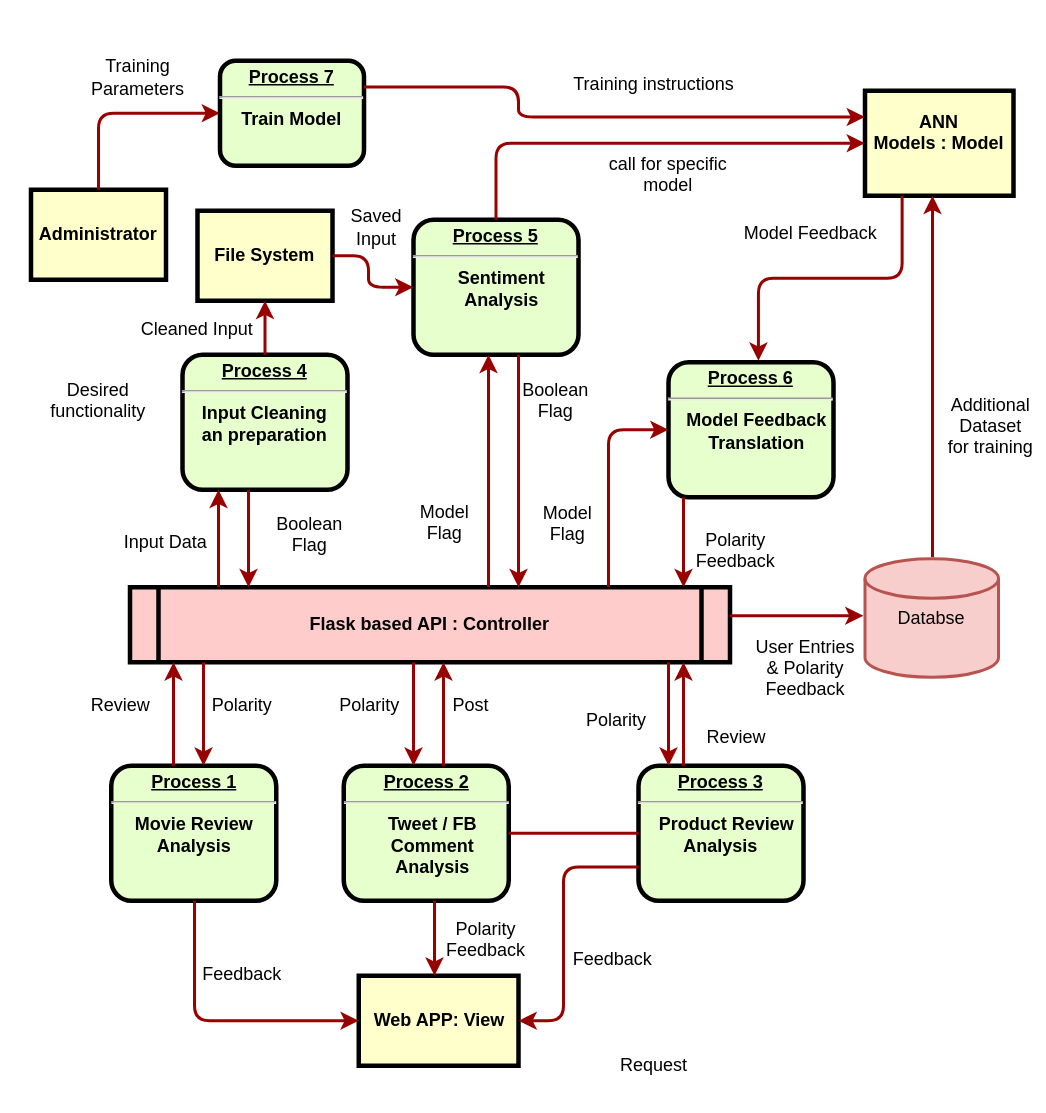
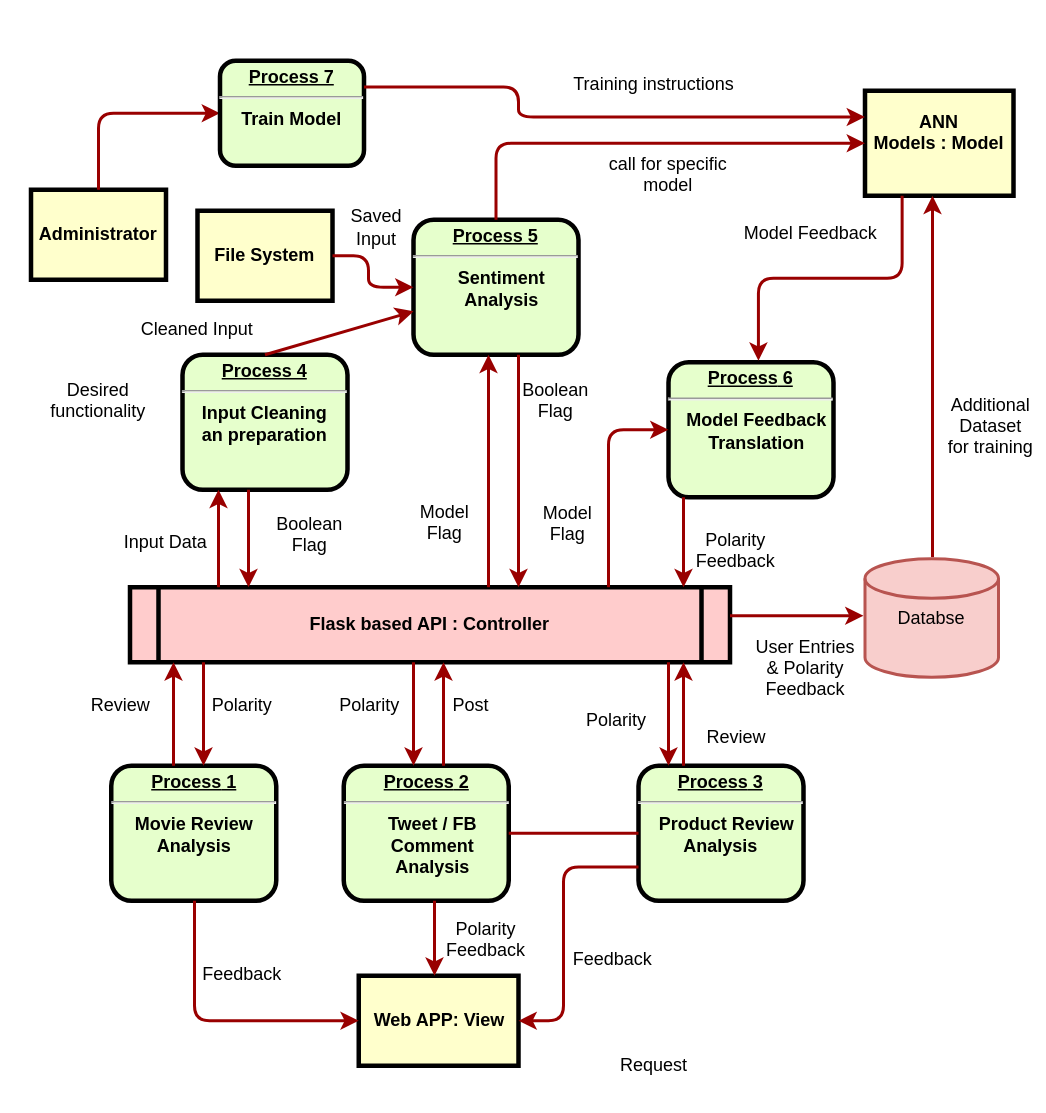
  <mxCell id="0" />
  <mxCell id="1" parent="0" />
  <mxCell id="2" value="&lt;p style=&quot;margin: 0px ; margin-top: 4px ; text-align: center ; text-decoration: underline&quot;&gt;&lt;strong&gt;Process 4&lt;br&gt;&lt;/strong&gt;&lt;/p&gt;&lt;hr&gt;&lt;div&gt;Input Cleaning&lt;/div&gt;&lt;div&gt;an preparation&lt;br&gt;&lt;/div&gt;" style="verticalAlign=middle;align=center;overflow=fill;fontSize=12;fontFamily=Helvetica;html=1;rounded=1;fontStyle=1;strokeWidth=3;fillColor=#E6FFCC" parent="1" vertex="1"><mxGeometry x="121" y="236" width="110" height="90" as="geometry" /></mxCell>
  <mxCell id="3" value="File System" style="whiteSpace=wrap;align=center;verticalAlign=middle;fontStyle=1;strokeWidth=3;fillColor=#FFFFCC" parent="1" vertex="1"><mxGeometry x="131" y="140" width="90" height="60" as="geometry" /></mxCell>
  <mxCell id="4" value="Administrator" style="whiteSpace=wrap;align=center;verticalAlign=middle;fontStyle=1;strokeWidth=3;fillColor=#FFFFCC" parent="1" vertex="1"><mxGeometry x="20" y="126" width="90" height="60" as="geometry" /></mxCell>
  <mxCell id="5" value="Flask based API : Controller" style="shape=process;whiteSpace=wrap;align=center;verticalAlign=middle;size=0.048;fontStyle=1;strokeWidth=3;fillColor=#FFCCCC" parent="1" vertex="1"><mxGeometry x="86" y="391" width="400" height="50" as="geometry" /></mxCell>
  <mxCell id="6" value="&lt;p style=&quot;margin: 0px ; margin-top: 4px ; text-align: center ; text-decoration: underline&quot;&gt;&lt;strong&gt;Process 5&lt;br&gt;&lt;/strong&gt;&lt;/p&gt;&lt;hr&gt;&lt;p style=&quot;margin: 0px ; margin-left: 8px&quot;&gt;Sentiment &lt;br&gt;&lt;/p&gt;&lt;p style=&quot;margin: 0px ; margin-left: 8px&quot;&gt;Analysis&lt;/p&gt;" style="verticalAlign=middle;align=center;overflow=fill;fontSize=12;fontFamily=Helvetica;html=1;rounded=1;fontStyle=1;strokeWidth=3;fillColor=#E6FFCC" parent="1" vertex="1"><mxGeometry x="275" y="146" width="110" height="90" as="geometry" /></mxCell>
  <mxCell id="7" value="&lt;p style=&quot;margin: 0px ; margin-top: 4px ; text-align: center ; text-decoration: underline&quot;&gt;&lt;strong&gt;&lt;strong&gt;Process&lt;/strong&gt; 6&lt;br&gt;&lt;/strong&gt;&lt;/p&gt;&lt;hr&gt;&lt;p style=&quot;margin: 0px ; margin-left: 8px&quot;&gt;Model Feedback&lt;/p&gt;&lt;p style=&quot;margin: 0px ; margin-left: 8px&quot;&gt;Translation&lt;br&gt;&lt;/p&gt;" style="verticalAlign=middle;align=center;overflow=fill;fontSize=12;fontFamily=Helvetica;html=1;rounded=1;fontStyle=1;strokeWidth=3;fillColor=#E6FFCC" parent="1" vertex="1"><mxGeometry x="445" y="241" width="110" height="90" as="geometry" /></mxCell>
  <mxCell id="8" value="&lt;p style=&quot;margin: 0px ; margin-top: 4px ; text-align: center ; text-decoration: underline&quot;&gt;&lt;strong&gt;&lt;strong&gt;Process&lt;/strong&gt; 3&lt;br&gt;&lt;/strong&gt;&lt;/p&gt;&lt;hr&gt;&lt;p style=&quot;margin: 0px ; margin-left: 8px&quot;&gt;Product Review&lt;/p&gt;Analysis" style="verticalAlign=middle;align=center;overflow=fill;fontSize=12;fontFamily=Helvetica;html=1;rounded=1;fontStyle=1;strokeWidth=3;fillColor=#E6FFCC" parent="1" vertex="1"><mxGeometry x="425" y="510" width="110" height="90" as="geometry" /></mxCell>
  <mxCell id="9" value="&lt;p style=&quot;margin: 0px ; margin-top: 4px ; text-align: center ; text-decoration: underline&quot;&gt;&lt;strong&gt;&lt;strong&gt;Process&lt;/strong&gt; 1&lt;br&gt;&lt;/strong&gt;&lt;/p&gt;&lt;hr&gt;&lt;div&gt;Movie Review&lt;/div&gt;&lt;div&gt;Analysis&lt;br&gt;&lt;/div&gt;" style="verticalAlign=middle;align=center;overflow=fill;fontSize=12;fontFamily=Helvetica;html=1;rounded=1;fontStyle=1;strokeWidth=3;fillColor=#E6FFCC" parent="1" vertex="1"><mxGeometry x="73.5" y="510" width="110" height="90" as="geometry" /></mxCell>
  <mxCell id="10" value="ANN&#10;Models : Model&#10;" style="whiteSpace=wrap;align=center;verticalAlign=middle;fontStyle=1;strokeWidth=3;fillColor=#FFFFCC" parent="1" vertex="1"><mxGeometry x="576" y="60" width="99" height="70" as="geometry" /></mxCell>
  <mxCell id="11" value="Web APP: View" style="whiteSpace=wrap;align=center;verticalAlign=middle;fontStyle=1;strokeWidth=3;fillColor=#FFFFCC" parent="1" vertex="1"><mxGeometry x="238.5" y="650" width="106.5" height="60" as="geometry" /></mxCell>
- <mxCell id="12" value="" style="edgeStyle=none;noEdgeStyle=1;strokeColor=#990000;strokeWidth=2;exitX=0.5;exitY=0;exitDx=0;exitDy=0;entryX=0.5;entryY=1;entryDx=0;entryDy=0;" parent="1" source="2" target="3" edge="1"><mxGeometry width="100" height="100" relative="1" as="geometry"><mxPoint x="-95" y="250" as="sourcePoint" /><mxPoint x="235" y="230" as="targetPoint" /></mxGeometry></mxCell>
+ <mxCell id="12" value="" style="edgeStyle=none;noEdgeStyle=1;strokeColor=#990000;strokeWidth=2;exitX=0.5;exitY=0;exitDx=0;exitDy=0;" parent="1" source="2" target="6" edge="1"><mxGeometry width="100" height="100" relative="1" as="geometry"><mxPoint x="-95" y="250" as="sourcePoint" /><mxPoint x="235" y="230" as="targetPoint" /></mxGeometry></mxCell>
  <mxCell id="13" value="" style="edgeStyle=none;noEdgeStyle=1;strokeColor=#990000;strokeWidth=2;entryX=0;entryY=0.5;entryDx=0;entryDy=0;" parent="1" source="4" target="57" edge="1"><mxGeometry width="100" height="100" relative="1" as="geometry"><mxPoint x="165" y="190" as="sourcePoint" /><mxPoint x="145" y="96" as="targetPoint" /><Array as="points"><mxPoint x="65" y="75" /><mxPoint x="115" y="75" /></Array></mxGeometry></mxCell>
  <mxCell id="14" value="&lt;p style=&quot;margin: 0px ; margin-top: 4px ; text-align: center ; text-decoration: underline&quot;&gt;&lt;strong&gt;&lt;strong&gt;Process&lt;/strong&gt; 2&lt;br&gt;&lt;/strong&gt;&lt;/p&gt;&lt;hr&gt;&lt;p style=&quot;margin: 0px ; margin-left: 8px&quot;&gt;Tweet / FB&lt;/p&gt;&lt;p style=&quot;margin: 0px ; margin-left: 8px&quot;&gt;Comment&lt;br&gt;&lt;/p&gt;&lt;p style=&quot;margin: 0px ; margin-left: 8px&quot;&gt;Analysis&lt;br&gt;&lt;/p&gt;" style="verticalAlign=middle;align=center;overflow=fill;fontSize=12;fontFamily=Helvetica;html=1;rounded=1;fontStyle=1;strokeWidth=3;fillColor=#E6FFCC" parent="1" vertex="1"><mxGeometry x="228.5" y="510" width="110" height="90" as="geometry" /></mxCell>
  <mxCell id="15" value="" style="endArrow=none;noEdgeStyle=1;strokeColor=#990000;strokeWidth=2" parent="1" source="8" target="14" edge="1"><mxGeometry relative="1" as="geometry"><mxPoint x="90.008" y="481" as="sourcePoint" /><mxPoint x="285.328" y="650" as="targetPoint" /></mxGeometry></mxCell>
  <mxCell id="16" value="Desired &#10;functionality" style="text;spacingTop=-5;align=center" parent="1" vertex="1"><mxGeometry x="50" y="251" width="30" height="20" as="geometry" /></mxCell>
  <mxCell id="17" value="Cleaned Input" style="text;spacingTop=-5;align=center" parent="1" vertex="1"><mxGeometry x="116" y="210" width="30" height="20" as="geometry" /></mxCell>
  <mxCell id="18" value="Input Data" style="text;spacingTop=-5;align=center" parent="1" vertex="1"><mxGeometry x="95" y="352" width="30" height="20" as="geometry" /></mxCell>
  <mxCell id="19" value="" style="edgeStyle=elbowEdgeStyle;elbow=horizontal;strokeColor=#990000;strokeWidth=2" parent="1" source="5" target="2" edge="1"><mxGeometry width="100" height="100" relative="1" as="geometry"><mxPoint x="-65" y="530" as="sourcePoint" /><mxPoint x="35" y="430" as="targetPoint" /><Array as="points"><mxPoint x="145" y="370" /></Array></mxGeometry></mxCell>
  <mxCell id="20" value="" style="edgeStyle=elbowEdgeStyle;elbow=horizontal;strokeColor=#990000;strokeWidth=2" parent="1" source="2" target="5" edge="1"><mxGeometry width="100" height="100" relative="1" as="geometry"><mxPoint x="-65" y="500" as="sourcePoint" /><mxPoint x="35" y="400" as="targetPoint" /><Array as="points"><mxPoint x="165" y="360" /></Array></mxGeometry></mxCell>
  <mxCell id="21" value="Boolean&#10;Flag&#10;" style="text;spacingTop=-5;align=center" parent="1" vertex="1"><mxGeometry x="191" y="340" width="30" height="21" as="geometry" /></mxCell>
  <mxCell id="22" value="" style="edgeStyle=elbowEdgeStyle;elbow=horizontal;strokeColor=#990000;strokeWidth=2" parent="1" source="5" target="6" edge="1"><mxGeometry width="100" height="100" relative="1" as="geometry"><mxPoint x="265" y="370" as="sourcePoint" /><mxPoint x="365" y="270" as="targetPoint" /><Array as="points"><mxPoint x="325" y="310" /></Array></mxGeometry></mxCell>
  <mxCell id="23" value="" style="edgeStyle=elbowEdgeStyle;elbow=horizontal;strokeColor=#990000;strokeWidth=2" parent="1" source="6" target="5" edge="1"><mxGeometry width="100" height="100" relative="1" as="geometry"><mxPoint x="235" y="370" as="sourcePoint" /><mxPoint x="335" y="270" as="targetPoint" /><Array as="points"><mxPoint x="345" y="320" /></Array></mxGeometry></mxCell>
  <mxCell id="24" value="Model &#10;Flag" style="text;spacingTop=-5;align=center" parent="1" vertex="1"><mxGeometry x="281" y="332" width="30" height="38" as="geometry" /></mxCell>
  <mxCell id="25" value="Boolean&#10;Flag&#10;" style="text;spacingTop=-5;align=center" parent="1" vertex="1"><mxGeometry x="355" y="251" width="30" height="20" as="geometry" /></mxCell>
  <mxCell id="26" value="call for specific&#10;model&#10;" style="text;spacingTop=-5;align=center" parent="1" vertex="1"><mxGeometry x="430" y="100" width="30" height="20" as="geometry" /></mxCell>
  <mxCell id="27" value="Model Feedback" style="text;spacingTop=-5;align=center" parent="1" vertex="1"><mxGeometry x="525" y="146" width="30" height="20" as="geometry" /></mxCell>
  <mxCell id="28" value="Additional&#10;Dataset&#10;for training&#10;" style="text;spacingTop=-5;align=center" parent="1" vertex="1"><mxGeometry x="645" y="261" width="30" height="20" as="geometry" /></mxCell>
  <mxCell id="29" value="" style="edgeStyle=elbowEdgeStyle;elbow=horizontal;strokeColor=#990000;strokeWidth=2" parent="1" source="6" target="10" edge="1"><mxGeometry width="100" height="100" relative="1" as="geometry"><mxPoint x="145" y="180" as="sourcePoint" /><mxPoint x="245" y="80" as="targetPoint" /><Array as="points"><mxPoint x="330" y="140" /></Array></mxGeometry></mxCell>
  <mxCell id="30" value="" style="edgeStyle=elbowEdgeStyle;elbow=vertical;entryX=0.545;entryY=-0.011;strokeColor=#990000;strokeWidth=2;entryDx=0;entryDy=0;entryPerimeter=0;exitX=0.25;exitY=1;exitDx=0;exitDy=0;" parent="1" source="10" target="7" edge="1"><mxGeometry width="100" height="100" relative="1" as="geometry"><mxPoint x="465" y="170" as="sourcePoint" /><mxPoint x="515" y="150" as="targetPoint" /></mxGeometry></mxCell>
  <mxCell id="31" value="" style="edgeStyle=elbowEdgeStyle;elbow=horizontal;strokeColor=#990000;strokeWidth=2" parent="1" target="10" edge="1"><mxGeometry width="100" height="100" relative="1" as="geometry"><mxPoint x="621" y="371" as="sourcePoint" /><mxPoint x="645" y="260" as="targetPoint" /></mxGeometry></mxCell>
  <mxCell id="32" value="" style="edgeStyle=elbowEdgeStyle;elbow=horizontal;strokeColor=#990000;strokeWidth=2" parent="1" source="7" target="5" edge="1"><mxGeometry width="100" height="100" relative="1" as="geometry"><mxPoint x="455" y="380" as="sourcePoint" /><mxPoint x="395" y="250" as="targetPoint" /><Array as="points"><mxPoint x="455" y="360" /></Array></mxGeometry></mxCell>
  <mxCell id="33" value="" style="edgeStyle=segmentEdgeStyle;strokeColor=#990000;strokeWidth=2" parent="1" source="5" target="7" edge="1"><mxGeometry width="100" height="100" relative="1" as="geometry"><mxPoint x="225" y="360" as="sourcePoint" /><mxPoint x="325" y="260" as="targetPoint" /><Array as="points"><mxPoint x="405" y="286" /></Array></mxGeometry></mxCell>
  <mxCell id="34" value="Model &#10;Flag" style="text;spacingTop=-5;align=center" parent="1" vertex="1"><mxGeometry x="363" y="333" width="30" height="39" as="geometry" /></mxCell>
  <mxCell id="35" value="Polarity&#10;Feedback" style="text;spacingTop=-5;align=center" parent="1" vertex="1"><mxGeometry x="475" y="351" width="30" height="68" as="geometry" /></mxCell>
  <mxCell id="36" value="" style="edgeStyle=elbowEdgeStyle;elbow=vertical;strokeColor=#990000;strokeWidth=2" parent="1" source="5" edge="1"><mxGeometry width="100" height="100" relative="1" as="geometry"><mxPoint x="385" y="500" as="sourcePoint" /><mxPoint x="575" y="410" as="targetPoint" /><Array as="points"><mxPoint x="535" y="410" /></Array></mxGeometry></mxCell>
  <mxCell id="37" value="User Entries &#10;&amp; Polarity&#10;Feedback&#10;" style="text;spacingTop=-5;align=center" parent="1" vertex="1"><mxGeometry x="505" y="422" width="63" height="29" as="geometry" /></mxCell>
  <mxCell id="38" value="" style="edgeStyle=elbowEdgeStyle;elbow=horizontal;strokeColor=#990000;strokeWidth=2" parent="1" source="8" target="5" edge="1"><mxGeometry width="100" height="100" relative="1" as="geometry"><mxPoint x="305" y="580" as="sourcePoint" /><mxPoint x="405" y="480" as="targetPoint" /><Array as="points"><mxPoint x="455" y="470" /></Array></mxGeometry></mxCell>
  <mxCell id="39" value="" style="edgeStyle=elbowEdgeStyle;elbow=horizontal;strokeColor=#990000;strokeWidth=2" parent="1" source="5" target="8" edge="1"><mxGeometry width="100" height="100" relative="1" as="geometry"><mxPoint x="285" y="590" as="sourcePoint" /><mxPoint x="385" y="490" as="targetPoint" /><Array as="points"><mxPoint x="445" y="480" /></Array></mxGeometry></mxCell>
  <mxCell id="40" value="" style="edgeStyle=elbowEdgeStyle;elbow=horizontal;exitX=0;exitY=0.75;strokeColor=#990000;strokeWidth=2" parent="1" source="8" target="11" edge="1"><mxGeometry width="100" height="100" relative="1" as="geometry"><mxPoint x="305" y="730" as="sourcePoint" /><mxPoint x="405" y="630" as="targetPoint" /><Array as="points"><mxPoint x="375" y="610" /><mxPoint x="365" y="600" /><mxPoint x="355" y="630" /></Array></mxGeometry></mxCell>
  <mxCell id="41" value="Feedback" style="text;spacingTop=-5;align=center" parent="1" vertex="1"><mxGeometry x="393" y="630" width="30" height="20" as="geometry" /></mxCell>
  <mxCell id="42" value="" style="edgeStyle=elbowEdgeStyle;elbow=horizontal;strokeColor=#990000;strokeWidth=2" parent="1" source="14" target="11" edge="1"><mxGeometry width="100" height="100" relative="1" as="geometry"><mxPoint x="85" y="660" as="sourcePoint" /><mxPoint x="115" y="650" as="targetPoint" /></mxGeometry></mxCell>
  <mxCell id="43" value="Polarity&#10;Feedback&#10;" style="text;spacingTop=-5;align=center" parent="1" vertex="1"><mxGeometry x="308.5" y="610" width="30" height="20" as="geometry" /></mxCell>
  <mxCell id="44" value="" style="edgeStyle=elbowEdgeStyle;elbow=horizontal;strokeColor=#990000;strokeWidth=2" parent="1" source="9" target="11" edge="1"><mxGeometry width="100" height="100" relative="1" as="geometry"><mxPoint x="15" y="740" as="sourcePoint" /><mxPoint x="115" y="640" as="targetPoint" /><Array as="points"><mxPoint x="129" y="630" /></Array></mxGeometry></mxCell>
  <mxCell id="45" value="Feedback" style="text;spacingTop=-5;align=center" parent="1" vertex="1"><mxGeometry x="146" y="640" width="30" height="20" as="geometry" /></mxCell>
  <mxCell id="46" value="" style="edgeStyle=elbowEdgeStyle;elbow=horizontal;strokeColor=#990000;strokeWidth=2" parent="1" source="5" target="14" edge="1"><mxGeometry width="100" height="100" relative="1" as="geometry"><mxPoint x="-65" y="500" as="sourcePoint" /><mxPoint x="35" y="400" as="targetPoint" /><Array as="points"><mxPoint x="275" y="470" /></Array></mxGeometry></mxCell>
  <mxCell id="47" value="" style="edgeStyle=elbowEdgeStyle;elbow=horizontal;strokeColor=#990000;strokeWidth=2" parent="1" source="14" target="5" edge="1"><mxGeometry width="100" height="100" relative="1" as="geometry"><mxPoint x="-55" y="510" as="sourcePoint" /><mxPoint x="45" y="410" as="targetPoint" /><Array as="points"><mxPoint x="295" y="470" /></Array></mxGeometry></mxCell>
  <mxCell id="48" value="Polarity" style="text;spacingTop=-5;align=center" parent="1" vertex="1"><mxGeometry x="146" y="461" width="30" height="20" as="geometry" /></mxCell>
  <mxCell id="49" value="Review" style="text;spacingTop=-5;align=center" parent="1" vertex="1"><mxGeometry x="65" y="461" width="30" height="20" as="geometry" /></mxCell>
  <mxCell id="50" value="" style="edgeStyle=elbowEdgeStyle;elbow=horizontal;strokeColor=#990000;strokeWidth=2" parent="1" source="5" target="9" edge="1"><mxGeometry width="100" height="100" relative="1" as="geometry"><mxPoint x="-85" y="500" as="sourcePoint" /><mxPoint x="15" y="400" as="targetPoint" /><Array as="points"><mxPoint x="135" y="470" /></Array></mxGeometry></mxCell>
  <mxCell id="51" value="" style="edgeStyle=elbowEdgeStyle;elbow=horizontal;strokeColor=#990000;strokeWidth=2" parent="1" source="9" target="5" edge="1"><mxGeometry width="100" height="100" relative="1" as="geometry"><mxPoint x="-75" y="510" as="sourcePoint" /><mxPoint x="25" y="410" as="targetPoint" /><Array as="points"><mxPoint x="115" y="470" /></Array></mxGeometry></mxCell>
  <mxCell id="52" value="Polarity" style="text;spacingTop=-5;align=center" parent="1" vertex="1"><mxGeometry x="231" y="461" width="30" height="20" as="geometry" /></mxCell>
  <mxCell id="53" value="Post" style="text;spacingTop=-5;align=center" parent="1" vertex="1"><mxGeometry x="298.5" y="461" width="30" height="20" as="geometry" /></mxCell>
  <mxCell id="54" value="Review" style="text;html=1;align=center;verticalAlign=middle;resizable=0;points=[];autosize=1;" vertex="1" parent="1"><mxGeometry x="465" y="481" width="50" height="20" as="geometry" /></mxCell>
  <mxCell id="55" value="Polarity" style="text;html=1;align=center;verticalAlign=middle;resizable=0;points=[];autosize=1;" vertex="1" parent="1"><mxGeometry x="385" y="470" width="50" height="20" as="geometry" /></mxCell>
  <mxCell id="56" value="Databse" style="strokeWidth=2;html=1;shape=mxgraph.flowchart.database;whiteSpace=wrap;fillColor=#f8cecc;strokeColor=#b85450;" vertex="1" parent="1"><mxGeometry x="576" y="372" width="89" height="79" as="geometry" /></mxCell>
  <mxCell id="57" value="&lt;p style=&quot;margin: 0px ; margin-top: 4px ; text-align: center ; text-decoration: underline&quot;&gt;&lt;strong&gt;Process 7&lt;br&gt;&lt;/strong&gt;&lt;/p&gt;&lt;hr&gt;Train Model" style="verticalAlign=middle;align=center;overflow=fill;fontSize=12;fontFamily=Helvetica;html=1;rounded=1;fontStyle=1;strokeWidth=3;fillColor=#E6FFCC" vertex="1" parent="1"><mxGeometry x="146" y="40" width="96" height="70" as="geometry" /></mxCell>
- <mxCell id="58" value="&lt;div&gt;Training&lt;/div&gt;&lt;div&gt;Parameters&lt;br&gt;&lt;/div&gt;" style="text;html=1;align=center;verticalAlign=middle;resizable=0;points=[];autosize=1;" vertex="1" parent="1"><mxGeometry x="51" y="36" width="80" height="30" as="geometry" /></mxCell>
  <mxCell id="59" value="" style="edgeStyle=elbowEdgeStyle;elbow=horizontal;strokeColor=#990000;strokeWidth=2;entryX=0;entryY=0.25;entryDx=0;entryDy=0;exitX=1;exitY=0.25;exitDx=0;exitDy=0;" edge="1" parent="1" source="57" target="10"><mxGeometry width="100" height="100" relative="1" as="geometry"><mxPoint x="385" y="60" as="sourcePoint" /><mxPoint x="645" y="20" as="targetPoint" /><Array as="points"><mxPoint x="345" y="50" /><mxPoint x="485" y="40" /><mxPoint x="515" y="20" /><mxPoint x="445" y="50" /><mxPoint x="335" y="50" /><mxPoint x="275" y="20" /><mxPoint x="243" y="40" /><mxPoint x="495" y="30" /><mxPoint x="325" y="40" /><mxPoint x="475" y="20" /><mxPoint x="289" y="94" /></Array></mxGeometry></mxCell>
  <mxCell id="60" value="Training instructions" style="text;html=1;align=center;verticalAlign=middle;resizable=0;points=[];autosize=1;" vertex="1" parent="1"><mxGeometry x="375" y="46" width="120" height="20" as="geometry" /></mxCell>
  <mxCell id="61" value="" style="edgeStyle=elbowEdgeStyle;elbow=horizontal;strokeColor=#990000;strokeWidth=2;entryX=0;entryY=0.5;entryDx=0;entryDy=0;exitX=1;exitY=0.5;exitDx=0;exitDy=0;" edge="1" parent="1" source="3" target="6"><mxGeometry width="100" height="100" relative="1" as="geometry"><mxPoint x="255" y="340" as="sourcePoint" /><mxPoint x="255" y="185" as="targetPoint" /><Array as="points"><mxPoint x="245" y="191" /></Array></mxGeometry></mxCell>
  <mxCell id="62" value="&lt;div&gt;Saved &lt;br&gt;&lt;/div&gt;&lt;div&gt;Input&lt;br&gt;&lt;/div&gt;" style="text;html=1;align=center;verticalAlign=middle;resizable=0;points=[];autosize=1;" vertex="1" parent="1"><mxGeometry x="225" y="136" width="50" height="30" as="geometry" /></mxCell>
  <mxCell id="63" value="Request" style="text;html=1;align=center;verticalAlign=middle;resizable=0;points=[];autosize=1;" vertex="1" parent="1"><mxGeometry x="405" y="700" width="60" height="20" as="geometry" /></mxCell>
